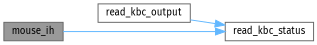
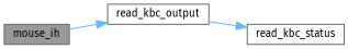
  digraph {
    fontname="Fira Sans"
    rankdir=LR
    node [color=grey40 fillcolor=white fontname="Fira Sans" fontsize=10 shape=box style=filled]
    edge [color=steelblue1 fontname="Fira Sans" fontsize=10 labelfontname=Helvetica labelfontsize=10 style=solid]
    n1 [color=gray40 fillcolor=grey60 fontcolor=black height=0.2 label=mouse_ih width=0.4]
    n2 [height=0.2 label=read_kbc_output width=0.4]
    n3 [height=0.2 label=read_kbc_status width=0.4]
-   n1 -> n3
+   n1 -> n2
    n2 -> n3
  }
